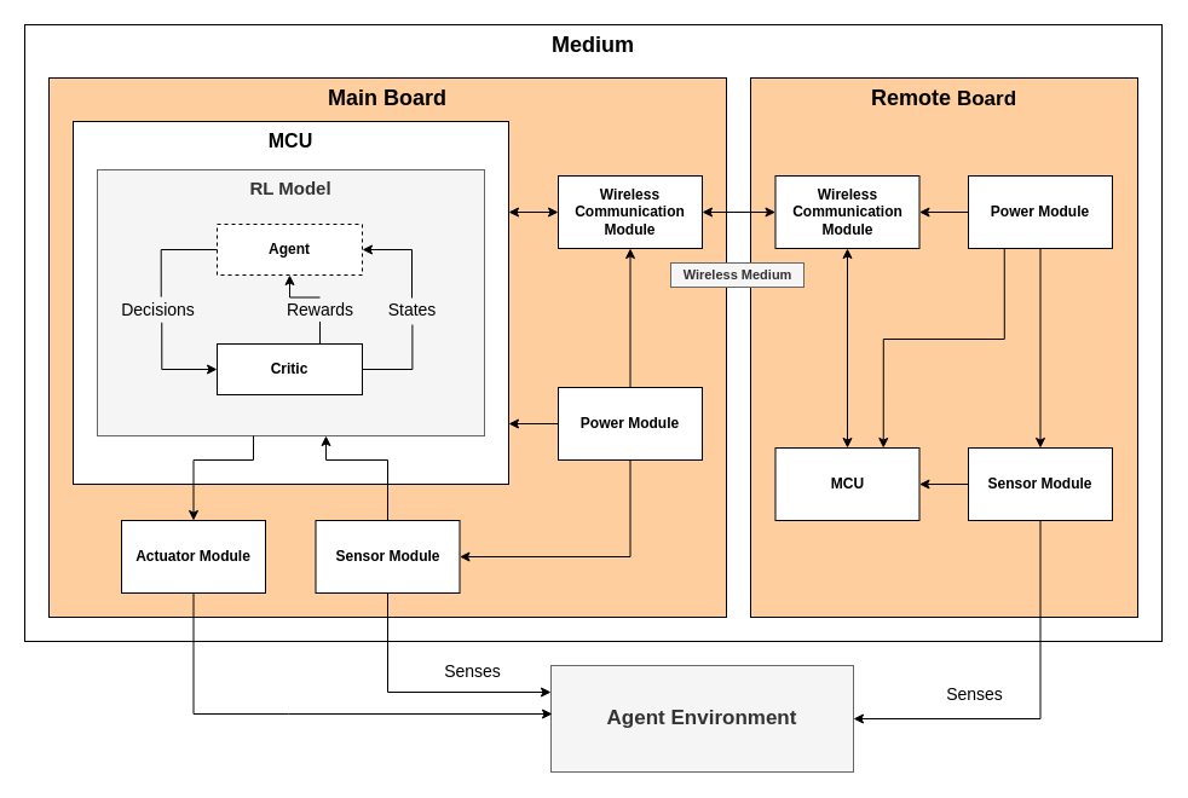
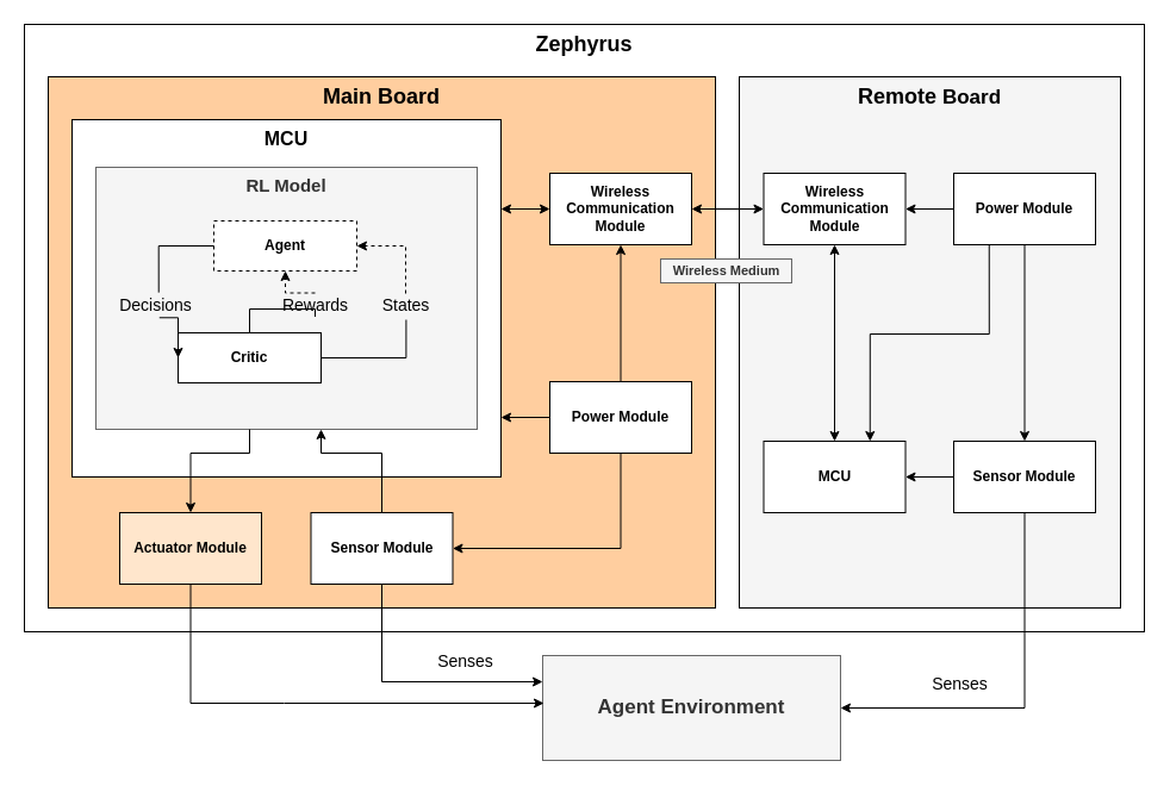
  <mxCell id="0" />
  <mxCell id="1" parent="0" />
- <mxCell id="2" value="&lt;b style=&quot;white-space: normal ; font-size: 18px&quot;&gt;Medium&lt;/b&gt;" style="rounded=0;whiteSpace=wrap;html=1;verticalAlign=top;" vertex="1" parent="1"><mxGeometry x="20" y="20" width="940" height="510" as="geometry" /></mxCell>
- <mxCell id="3" value="&lt;b style=&quot;color: rgb(0 , 0 , 0) ; font-size: 18px ; white-space: normal&quot;&gt;Remote&amp;nbsp;&lt;/b&gt;&lt;b style=&quot;color: rgb(0 , 0 , 0) ; white-space: normal ; font-size: 17px&quot;&gt;Board&lt;/b&gt;" style="rounded=0;whiteSpace=wrap;html=1;fillColor=#ffce9f;strokeColor=#000000;fontColor=#333333;verticalAlign=top;" vertex="1" parent="1"><mxGeometry x="620" y="64" width="320" height="446" as="geometry" /></mxCell>
+ <mxCell id="2" value="&lt;b style=&quot;white-space: normal ; font-size: 18px&quot;&gt;Zephyrus&lt;/b&gt;" style="rounded=0;whiteSpace=wrap;html=1;verticalAlign=top;" vertex="1" parent="1"><mxGeometry x="20" y="20" width="940" height="510" as="geometry" /></mxCell>
+ <mxCell id="3" value="&lt;b style=&quot;color: rgb(0 , 0 , 0) ; font-size: 18px ; white-space: normal&quot;&gt;Remote&amp;nbsp;&lt;/b&gt;&lt;b style=&quot;color: rgb(0 , 0 , 0) ; white-space: normal ; font-size: 17px&quot;&gt;Board&lt;/b&gt;" style="rounded=0;whiteSpace=wrap;html=1;fillColor=#f5f5f5;strokeColor=#000000;fontColor=#333333;verticalAlign=top;" vertex="1" parent="1"><mxGeometry x="620" y="64" width="320" height="446" as="geometry" /></mxCell>
  <mxCell id="4" value="&lt;font color=&quot;#000000&quot;&gt;&lt;span style=&quot;font-size: 18px&quot;&gt;&lt;b&gt;Main Board&lt;/b&gt;&lt;/span&gt;&lt;/font&gt;" style="rounded=0;whiteSpace=wrap;html=1;fillColor=#ffce9f;strokeColor=#000000;verticalAlign=top;fontColor=#333333;" vertex="1" parent="1"><mxGeometry x="40" y="64" width="560" height="446" as="geometry" /></mxCell>
  <mxCell id="5" style="edgeStyle=orthogonalEdgeStyle;rounded=0;orthogonalLoop=1;jettySize=auto;html=1;entryX=0;entryY=0.5;entryDx=0;entryDy=0;startArrow=classic;startFill=1;endArrow=none;endFill=0;" edge="1" parent="1" source="6" target="38"><mxGeometry relative="1" as="geometry"><mxPoint x="420" y="172" as="sourcePoint" /><Array as="points"><mxPoint x="461" y="350" /></Array></mxGeometry></mxCell>
  <mxCell id="6" value="&lt;b&gt;&lt;font style=&quot;font-size: 16px&quot;&gt;MCU&lt;/font&gt;&lt;/b&gt;" style="rounded=0;whiteSpace=wrap;html=1;verticalAlign=top;" vertex="1" parent="1"><mxGeometry x="60" y="100" width="360" height="300" as="geometry" /></mxCell>
  <mxCell id="7" value="&lt;b&gt;&lt;font style=&quot;font-size: 15px&quot;&gt;RL Model&lt;/font&gt;&lt;/b&gt;" style="rounded=0;whiteSpace=wrap;html=1;verticalAlign=top;strokeColor=#666666;fontColor=#333333;fillColor=#f5f5f5;" vertex="1" parent="1"><mxGeometry x="80" y="140" width="320" height="220" as="geometry" /></mxCell>
  <mxCell id="8" value="&lt;font style=&quot;font-size: 11px&quot;&gt;&lt;b&gt;Wireless Medium&lt;/b&gt;&lt;/font&gt;" style="text;html=1;align=center;verticalAlign=middle;resizable=0;points=[];;autosize=1;fillColor=#f5f5f5;strokeColor=#666666;fontColor=#333333;" vertex="1" parent="1"><mxGeometry x="554" y="217" width="110" height="20" as="geometry" /></mxCell>
  <mxCell id="9" style="edgeStyle=orthogonalEdgeStyle;rounded=0;orthogonalLoop=1;jettySize=auto;html=1;exitX=1;exitY=0.5;exitDx=0;exitDy=0;entryX=0.5;entryY=1;entryDx=0;entryDy=0;startArrow=classic;startFill=1;endArrow=none;endFill=0;" edge="1" parent="1" source="10" target="40"><mxGeometry relative="1" as="geometry" /></mxCell>
  <mxCell id="10" value="&lt;span style=&quot;font-size: 17px&quot;&gt;&lt;b&gt;Agent Environment&lt;/b&gt;&lt;/span&gt;" style="rounded=0;whiteSpace=wrap;html=1;fillColor=#f5f5f5;strokeColor=#666666;fontColor=#333333;" vertex="1" parent="1"><mxGeometry x="455" y="550" width="250" height="88" as="geometry" /></mxCell>
  <mxCell id="11" value="&lt;font style=&quot;font-size: 14px&quot;&gt;Senses&lt;/font&gt;" style="text;html=1;align=center;verticalAlign=middle;resizable=0;points=[];;autosize=1;" vertex="1" parent="1"><mxGeometry x="774.5" y="564" width="60" height="20" as="geometry" /></mxCell>
- <mxCell id="12" style="edgeStyle=orthogonalEdgeStyle;rounded=0;orthogonalLoop=1;jettySize=auto;html=1;exitX=0.5;exitY=0;exitDx=0;exitDy=0;entryX=0.5;entryY=1;entryDx=0;entryDy=0;startArrow=none;startFill=0;" edge="1" parent="1" source="19" target="16"><mxGeometry relative="1" as="geometry" /></mxCell>
+ <mxCell id="12" style="edgeStyle=orthogonalEdgeStyle;rounded=0;orthogonalLoop=1;jettySize=auto;html=1;exitX=0.5;exitY=0;exitDx=0;exitDy=0;entryX=0.5;entryY=1;entryDx=0;entryDy=0;startArrow=none;startFill=0;dashed=1;" edge="1" parent="1" source="19" target="16"><mxGeometry relative="1" as="geometry" /></mxCell>
  <mxCell id="13" style="edgeStyle=orthogonalEdgeStyle;rounded=0;orthogonalLoop=1;jettySize=auto;html=1;exitX=1;exitY=0.5;exitDx=0;exitDy=0;entryX=0.507;entryY=1.1;entryDx=0;entryDy=0;entryPerimeter=0;endArrow=none;endFill=0;" edge="1" parent="1" source="14" target="18"><mxGeometry relative="1" as="geometry" /></mxCell>
- <mxCell id="14" value="&lt;b&gt;Critic&lt;/b&gt;" style="rounded=0;whiteSpace=wrap;html=1;" vertex="1" parent="1"><mxGeometry x="179" y="284" width="120" height="42" as="geometry" /></mxCell>
+ <mxCell id="14" value="&lt;b&gt;Critic&lt;/b&gt;" style="rounded=0;whiteSpace=wrap;html=1;" vertex="1" parent="1"><mxGeometry x="149" y="279" width="120" height="42" as="geometry" /></mxCell>
  <mxCell id="15" style="edgeStyle=orthogonalEdgeStyle;rounded=0;orthogonalLoop=1;jettySize=auto;html=1;exitX=0.541;exitY=1.014;exitDx=0;exitDy=0;entryX=0;entryY=0.5;entryDx=0;entryDy=0;startArrow=none;startFill=0;exitPerimeter=0;" edge="1" parent="1" source="21" target="14"><mxGeometry relative="1" as="geometry" /></mxCell>
  <mxCell id="16" value="&lt;b&gt;Agent&lt;/b&gt;" style="rounded=0;whiteSpace=wrap;html=1;dashed=1;" vertex="1" parent="1"><mxGeometry x="179" y="185" width="120" height="42" as="geometry" /></mxCell>
- <mxCell id="17" style="edgeStyle=orthogonalEdgeStyle;rounded=0;orthogonalLoop=1;jettySize=auto;html=1;entryX=1;entryY=0.5;entryDx=0;entryDy=0;" edge="1" parent="1" source="18" target="16"><mxGeometry relative="1" as="geometry"><Array as="points"><mxPoint x="340" y="206" /></Array></mxGeometry></mxCell>
+ <mxCell id="17" style="edgeStyle=orthogonalEdgeStyle;rounded=0;orthogonalLoop=1;jettySize=auto;html=1;entryX=1;entryY=0.5;entryDx=0;entryDy=0;dashed=1;" edge="1" parent="1" source="18" target="16"><mxGeometry relative="1" as="geometry"><Array as="points"><mxPoint x="340" y="206" /></Array></mxGeometry></mxCell>
  <mxCell id="18" value="&lt;font style=&quot;font-size: 14px&quot;&gt;States&lt;/font&gt;" style="text;html=1;align=center;verticalAlign=middle;resizable=0;points=[];;autosize=1;" vertex="1" parent="1"><mxGeometry x="310" y="246" width="60" height="20" as="geometry" /></mxCell>
  <mxCell id="19" value="&lt;span style=&quot;font-size: 14px&quot;&gt;Rewards&lt;/span&gt;" style="text;html=1;align=center;verticalAlign=middle;resizable=0;points=[];;autosize=1;" vertex="1" parent="1"><mxGeometry x="229" y="245.5" width="70" height="20" as="geometry" /></mxCell>
  <mxCell id="20" style="edgeStyle=orthogonalEdgeStyle;rounded=0;orthogonalLoop=1;jettySize=auto;html=1;exitX=0.5;exitY=0;exitDx=0;exitDy=0;entryX=0.5;entryY=1;entryDx=0;entryDy=0;startArrow=none;startFill=0;endArrow=none;endFill=0;" edge="1" parent="1" source="14" target="19"><mxGeometry relative="1" as="geometry"><mxPoint x="239" y="284" as="sourcePoint" /><mxPoint x="239" y="228" as="targetPoint" /></mxGeometry></mxCell>
  <mxCell id="21" value="&lt;font style=&quot;font-size: 14px&quot;&gt;Decisions&lt;/font&gt;" style="text;html=1;align=center;verticalAlign=middle;resizable=0;points=[];;autosize=1;direction=east;" vertex="1" parent="1"><mxGeometry x="90" y="246" width="80" height="20" as="geometry" /></mxCell>
  <mxCell id="22" style="edgeStyle=orthogonalEdgeStyle;rounded=0;orthogonalLoop=1;jettySize=auto;html=1;exitX=0;exitY=0.5;exitDx=0;exitDy=0;entryX=0.534;entryY=-0.043;entryDx=0;entryDy=0;startArrow=none;startFill=0;entryPerimeter=0;endArrow=none;endFill=0;" edge="1" parent="1" source="16" target="21"><mxGeometry relative="1" as="geometry"><mxPoint x="179.286" y="206.286" as="sourcePoint" /><mxPoint x="179.286" y="305.143" as="targetPoint" /></mxGeometry></mxCell>
  <mxCell id="23" style="edgeStyle=orthogonalEdgeStyle;rounded=0;orthogonalLoop=1;jettySize=auto;html=1;exitX=0.5;exitY=0;exitDx=0;exitDy=0;startArrow=classic;startFill=1;endArrow=none;endFill=0;" edge="1" parent="1" source="25"><mxGeometry relative="1" as="geometry"><mxPoint x="209" y="360" as="targetPoint" /><Array as="points"><mxPoint x="160" y="380" /><mxPoint x="209" y="380" /></Array></mxGeometry></mxCell>
  <mxCell id="24" style="edgeStyle=orthogonalEdgeStyle;rounded=0;orthogonalLoop=1;jettySize=auto;html=1;exitX=0.5;exitY=1;exitDx=0;exitDy=0;startArrow=none;startFill=0;endArrow=classic;endFill=1;" edge="1" parent="1" source="25"><mxGeometry relative="1" as="geometry"><Array as="points"><mxPoint x="238" y="590" /><mxPoint x="456" y="590" /></Array><mxPoint x="456" y="590" as="targetPoint" /></mxGeometry></mxCell>
- <mxCell id="25" value="&lt;b&gt;Actuator Module&lt;/b&gt;" style="rounded=0;whiteSpace=wrap;html=1;" vertex="1" parent="1"><mxGeometry x="100" y="430" width="119" height="60" as="geometry" /></mxCell>
+ <mxCell id="25" value="&lt;b&gt;Actuator Module&lt;/b&gt;" style="rounded=0;whiteSpace=wrap;html=1;fillColor=#ffe6cc;" vertex="1" parent="1"><mxGeometry x="100" y="430" width="119" height="60" as="geometry" /></mxCell>
  <mxCell id="26" style="edgeStyle=orthogonalEdgeStyle;rounded=0;orthogonalLoop=1;jettySize=auto;html=1;exitX=0.75;exitY=0;exitDx=0;exitDy=0;startArrow=classic;startFill=1;endArrow=none;endFill=0;entryX=0.25;entryY=1;entryDx=0;entryDy=0;" edge="1" parent="1" source="28" target="35"><mxGeometry relative="1" as="geometry"><Array as="points"><mxPoint x="730" y="280" /><mxPoint x="830" y="280" /></Array></mxGeometry></mxCell>
  <mxCell id="27" style="edgeStyle=orthogonalEdgeStyle;rounded=0;orthogonalLoop=1;jettySize=auto;html=1;exitX=1;exitY=0.5;exitDx=0;exitDy=0;entryX=0;entryY=0.5;entryDx=0;entryDy=0;startArrow=classic;startFill=1;endArrow=none;endFill=0;" edge="1" parent="1" source="28" target="40"><mxGeometry relative="1" as="geometry" /></mxCell>
  <mxCell id="28" value="&lt;b&gt;&lt;font style=&quot;font-size: 12px&quot;&gt;MCU&lt;/font&gt;&lt;/b&gt;" style="rounded=0;whiteSpace=wrap;html=1;" vertex="1" parent="1"><mxGeometry x="640.5" y="370" width="119" height="60" as="geometry" /></mxCell>
  <mxCell id="29" value="&lt;b&gt;Wireless Communication Module&lt;/b&gt;" style="rounded=0;whiteSpace=wrap;html=1;" vertex="1" parent="1"><mxGeometry x="640.5" y="145" width="119" height="60" as="geometry" /></mxCell>
  <mxCell id="30" style="edgeStyle=orthogonalEdgeStyle;rounded=0;orthogonalLoop=1;jettySize=auto;html=1;exitX=0.5;exitY=0;exitDx=0;exitDy=0;entryX=0.5;entryY=1;entryDx=0;entryDy=0;startArrow=classic;startFill=1;endArrow=classic;endFill=1;" edge="1" parent="1" source="28" target="29"><mxGeometry relative="1" as="geometry"><mxPoint x="689.5" y="315.5" as="sourcePoint" /></mxGeometry></mxCell>
  <mxCell id="31" style="edgeStyle=orthogonalEdgeStyle;rounded=0;orthogonalLoop=1;jettySize=auto;html=1;exitX=0;exitY=0.5;exitDx=0;exitDy=0;entryX=1;entryY=0.25;entryDx=0;entryDy=0;startArrow=classic;startFill=1;endArrow=classic;endFill=1;" edge="1" parent="1" source="33" target="6"><mxGeometry relative="1" as="geometry" /></mxCell>
  <mxCell id="32" style="edgeStyle=orthogonalEdgeStyle;rounded=0;orthogonalLoop=1;jettySize=auto;html=1;exitX=1;exitY=0.5;exitDx=0;exitDy=0;entryX=0;entryY=0.5;entryDx=0;entryDy=0;startArrow=classic;startFill=1;" edge="1" parent="1" source="33" target="29"><mxGeometry relative="1" as="geometry" /></mxCell>
  <mxCell id="33" value="&lt;b&gt;Wireless Communication Module&lt;/b&gt;" style="rounded=0;whiteSpace=wrap;html=1;" vertex="1" parent="1"><mxGeometry x="461" y="145" width="119" height="60" as="geometry" /></mxCell>
  <mxCell id="34" style="edgeStyle=orthogonalEdgeStyle;rounded=0;orthogonalLoop=1;jettySize=auto;html=1;exitX=0;exitY=0.5;exitDx=0;exitDy=0;entryX=1;entryY=0.5;entryDx=0;entryDy=0;startArrow=none;startFill=0;endArrow=classic;endFill=1;" edge="1" parent="1" source="35" target="29"><mxGeometry relative="1" as="geometry" /></mxCell>
  <mxCell id="35" value="&lt;b&gt;Power Module&lt;/b&gt;" style="rounded=0;whiteSpace=wrap;html=1;" vertex="1" parent="1"><mxGeometry x="800" y="145" width="119" height="60" as="geometry" /></mxCell>
  <mxCell id="36" style="edgeStyle=orthogonalEdgeStyle;rounded=0;orthogonalLoop=1;jettySize=auto;html=1;startArrow=none;startFill=0;endArrow=classic;endFill=1;" edge="1" parent="1" source="38" target="33"><mxGeometry relative="1" as="geometry" /></mxCell>
  <mxCell id="37" style="edgeStyle=orthogonalEdgeStyle;rounded=0;orthogonalLoop=1;jettySize=auto;html=1;entryX=1;entryY=0.5;entryDx=0;entryDy=0;startArrow=none;startFill=0;endArrow=classic;endFill=1;" edge="1" parent="1" source="38" target="42"><mxGeometry relative="1" as="geometry"><Array as="points"><mxPoint x="520" y="460" /></Array></mxGeometry></mxCell>
  <mxCell id="38" value="&lt;b&gt;Power Module&lt;/b&gt;" style="rounded=0;whiteSpace=wrap;html=1;" vertex="1" parent="1"><mxGeometry x="461" y="320" width="119" height="60" as="geometry" /></mxCell>
  <mxCell id="39" style="edgeStyle=orthogonalEdgeStyle;rounded=0;orthogonalLoop=1;jettySize=auto;html=1;exitX=0.5;exitY=0;exitDx=0;exitDy=0;entryX=0.5;entryY=1;entryDx=0;entryDy=0;startArrow=classic;startFill=1;endArrow=none;endFill=0;" edge="1" parent="1" source="40" target="35"><mxGeometry relative="1" as="geometry" /></mxCell>
  <mxCell id="40" value="&lt;b&gt;Sensor Module&lt;/b&gt;" style="rounded=0;whiteSpace=wrap;html=1;" vertex="1" parent="1"><mxGeometry x="800" y="370" width="119" height="60" as="geometry" /></mxCell>
  <mxCell id="41" style="edgeStyle=orthogonalEdgeStyle;rounded=0;orthogonalLoop=1;jettySize=auto;html=1;exitX=0.5;exitY=1;exitDx=0;exitDy=0;entryX=0;entryY=0.25;entryDx=0;entryDy=0;startArrow=none;startFill=0;endArrow=classic;endFill=1;" edge="1" parent="1" source="42" target="10"><mxGeometry relative="1" as="geometry" /></mxCell>
  <mxCell id="42" value="&lt;b&gt;Sensor Module&lt;/b&gt;" style="rounded=0;whiteSpace=wrap;html=1;" vertex="1" parent="1"><mxGeometry x="260.5" y="430" width="119" height="60" as="geometry" /></mxCell>
  <mxCell id="43" value="" style="endArrow=classic;html=1;startArrow=none;startFill=0;edgeStyle=orthogonalEdgeStyle;rounded=0;" edge="1" parent="1"><mxGeometry width="50" height="50" relative="1" as="geometry"><mxPoint x="320" y="430" as="sourcePoint" /><mxPoint x="269" y="360" as="targetPoint" /><Array as="points"><mxPoint x="320" y="380" /><mxPoint x="269" y="380" /></Array></mxGeometry></mxCell>
  <mxCell id="44" value="&lt;font style=&quot;font-size: 14px&quot;&gt;Senses&lt;/font&gt;" style="text;html=1;align=center;verticalAlign=middle;resizable=0;points=[];;autosize=1;" vertex="1" parent="1"><mxGeometry x="360" y="545" width="60" height="20" as="geometry" /></mxCell>
